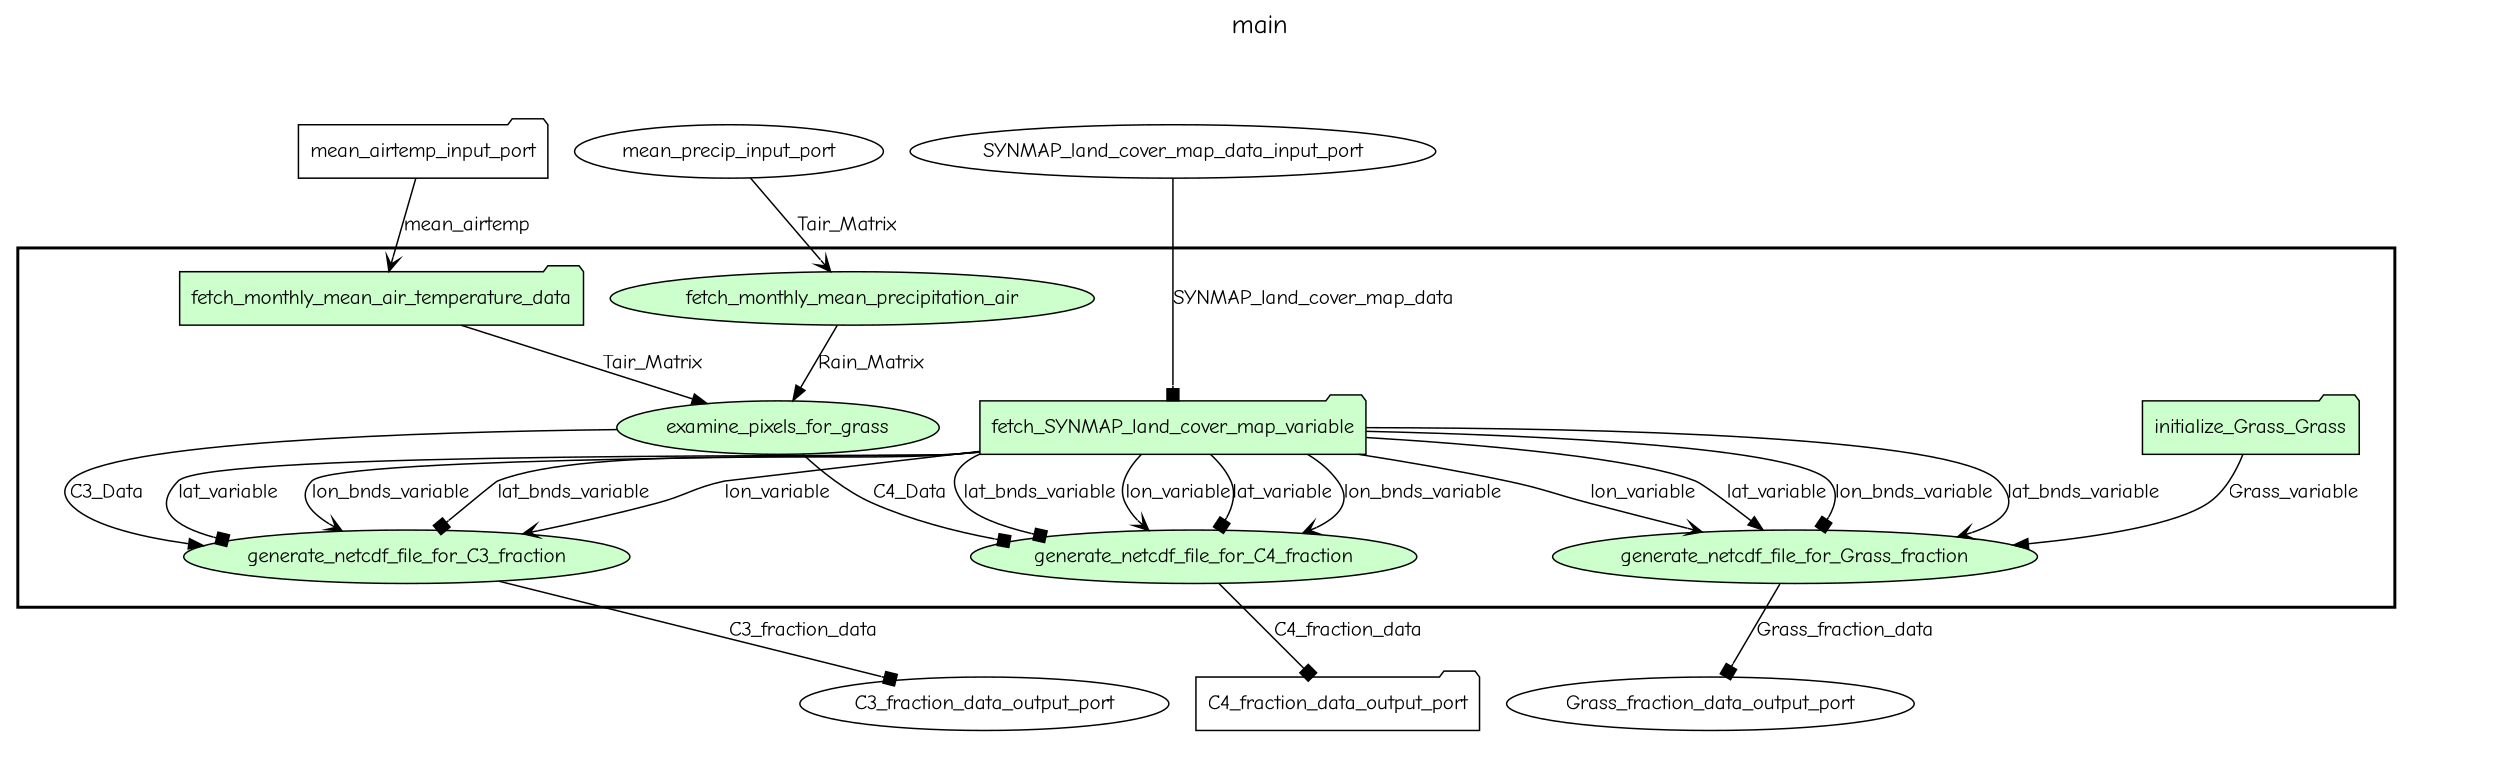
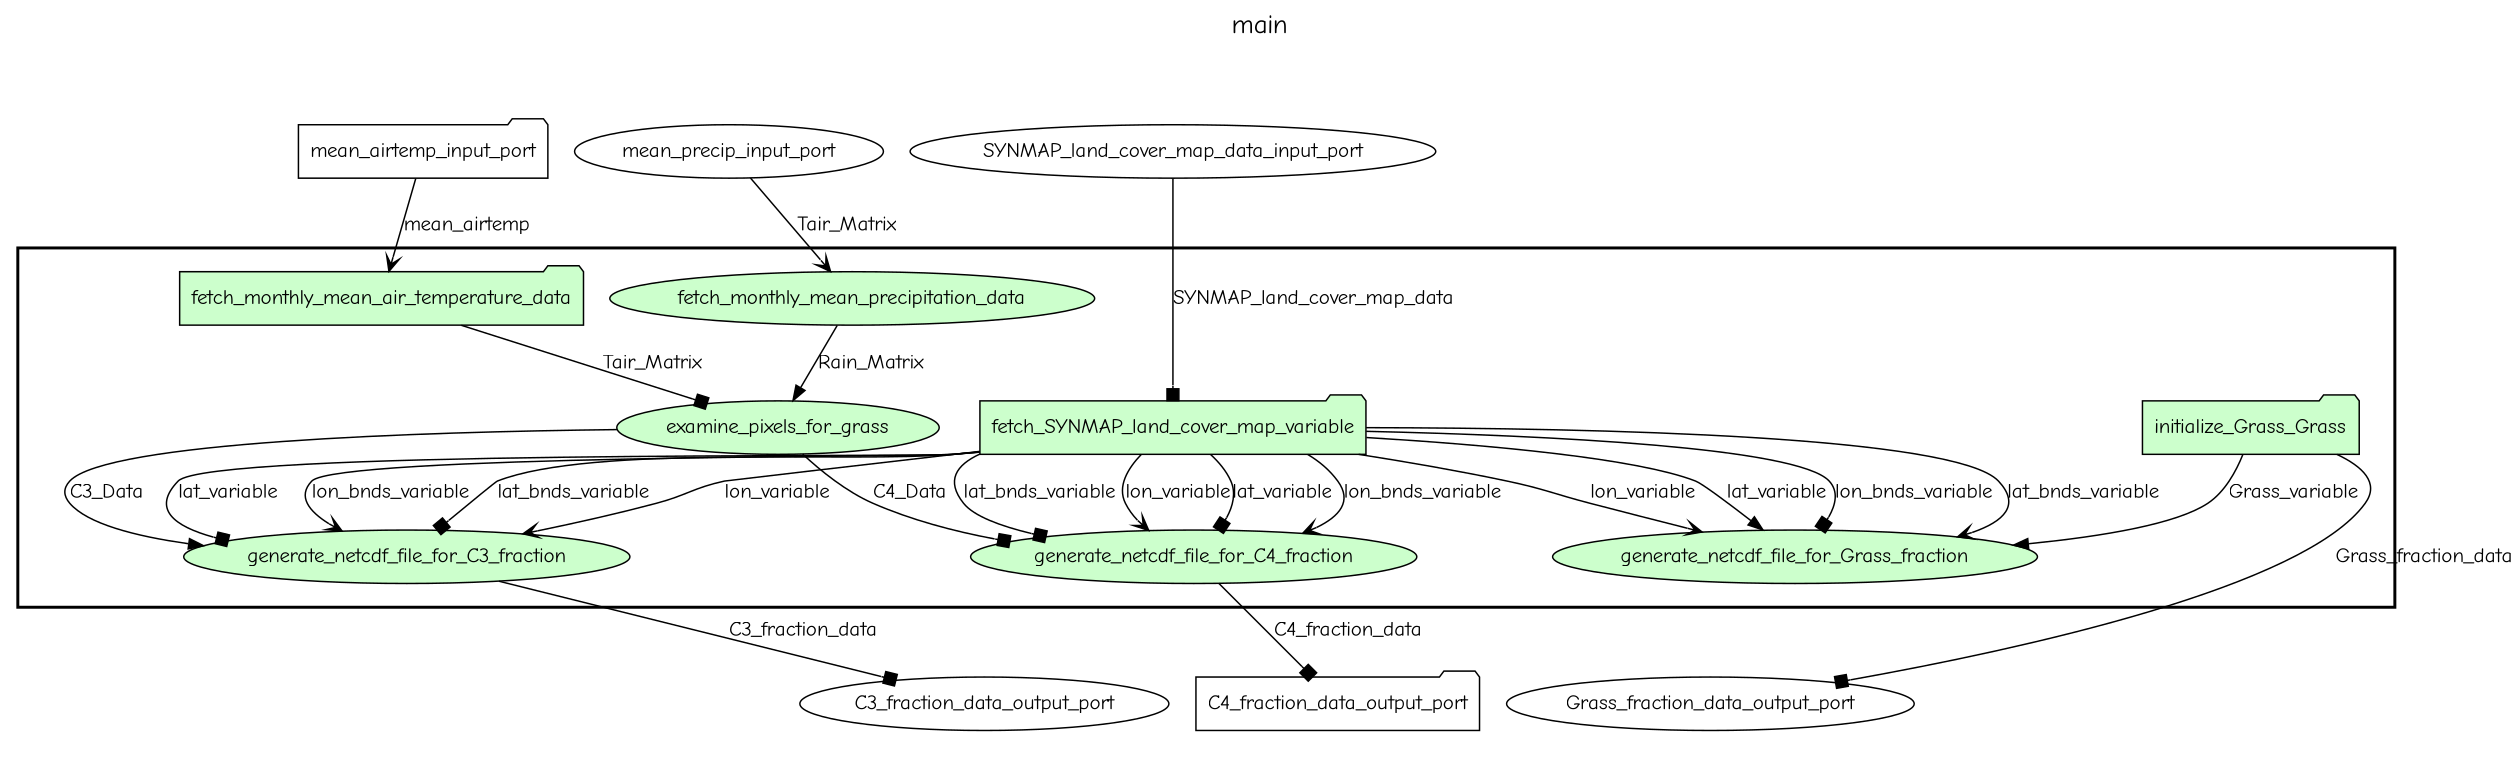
  digraph {
    fontname="Comic Neue"
    fontsize=18
    label=main
    labelloc=t
    rankdir=TB
    node [fillcolor="#CCFFCC" fontname="Comic Neue" peripheries=1 shape=ellipse style=filled]
    edge [arrowhead=box fontname="Comic Neue"]
    fetch_SYNMAP_land_cover_map_variable [shape=folder]
    generate_netcdf_file_for_C3_fraction
    generate_netcdf_file_for_C4_fraction
    generate_netcdf_file_for_Grass_fraction
    fetch_monthly_mean_air_temperature_data [shape=folder]
    examine_pixels_for_grass
-   fetch_monthly_mean_precipitation_data [label=fetch_monthly_mean_precipitation_air]
+   fetch_monthly_mean_precipitation_data
    n8 [label=initialize_Grass_Grass shape=folder]
    SYNMAP_land_cover_map_data_input_port [fillcolor="#FFFFFF" width=0.2]
    mean_airtemp_input_port [fillcolor="#FFFFFF" shape=folder width=0.2]
    mean_precip_input_port [fillcolor="#FFFFFF" width=0.2]
    C3_fraction_data_output_port [fillcolor="#FFFFFF" width=0.2]
    C4_fraction_data_output_port [fillcolor="#FFFFFF" shape=folder width=0.2]
    Grass_fraction_data_output_port [fillcolor="#FFFFFF" width=0.2]
    subgraph cluster_1 {
      color=black
      label=""
      penwidth=2
      subgraph cluster_2 {
        color=white
        label=""
        penwidth=2
        fetch_SYNMAP_land_cover_map_variable
        generate_netcdf_file_for_C3_fraction
        generate_netcdf_file_for_C4_fraction
        generate_netcdf_file_for_Grass_fraction
        fetch_monthly_mean_air_temperature_data
        examine_pixels_for_grass
        fetch_monthly_mean_precipitation_data
        n8
      }
    }
    subgraph cluster_3 {
      color=white
      label=""
      subgraph cluster_4 {
        color=white
        label=""
        SYNMAP_land_cover_map_data_input_port
        mean_airtemp_input_port
        mean_precip_input_port
      }
    }
    subgraph cluster_5 {
      color=white
      label=""
      subgraph cluster_6 {
        color=white
        label=""
        C3_fraction_data_output_port
        C4_fraction_data_output_port
        Grass_fraction_data_output_port
      }
    }
    fetch_SYNMAP_land_cover_map_variable -> generate_netcdf_file_for_C3_fraction [arrowhead=vee label=lon_variable]
    fetch_SYNMAP_land_cover_map_variable -> generate_netcdf_file_for_C3_fraction [label=lat_variable]
    fetch_SYNMAP_land_cover_map_variable -> generate_netcdf_file_for_C3_fraction [arrowhead=vee label=lon_bnds_variable]
    fetch_SYNMAP_land_cover_map_variable -> generate_netcdf_file_for_C3_fraction [label=lat_bnds_variable]
    fetch_SYNMAP_land_cover_map_variable -> generate_netcdf_file_for_C4_fraction [arrowhead=vee label=lon_variable]
    fetch_SYNMAP_land_cover_map_variable -> generate_netcdf_file_for_C4_fraction [label=lat_variable]
    fetch_SYNMAP_land_cover_map_variable -> generate_netcdf_file_for_C4_fraction [arrowhead=vee label=lon_bnds_variable]
    fetch_SYNMAP_land_cover_map_variable -> generate_netcdf_file_for_C4_fraction [label=lat_bnds_variable]
    fetch_SYNMAP_land_cover_map_variable -> generate_netcdf_file_for_Grass_fraction [arrowhead=vee label=lon_variable]
    fetch_SYNMAP_land_cover_map_variable -> generate_netcdf_file_for_Grass_fraction [arrowhead=normal label=lat_variable]
    fetch_SYNMAP_land_cover_map_variable -> generate_netcdf_file_for_Grass_fraction [label=lon_bnds_variable]
    fetch_SYNMAP_land_cover_map_variable -> generate_netcdf_file_for_Grass_fraction [arrowhead=vee label=lat_bnds_variable]
    generate_netcdf_file_for_C3_fraction -> C3_fraction_data_output_port [label=C3_fraction_data]
    generate_netcdf_file_for_C4_fraction -> C4_fraction_data_output_port [label=C4_fraction_data]
-   generate_netcdf_file_for_Grass_fraction -> Grass_fraction_data_output_port [label=Grass_fraction_data]
-   fetch_monthly_mean_air_temperature_data -> examine_pixels_for_grass [arrowhead=normal label=Tair_Matrix]
+   n8 -> Grass_fraction_data_output_port [label=Grass_fraction_data]
+   fetch_monthly_mean_air_temperature_data -> examine_pixels_for_grass [label=Tair_Matrix]
    examine_pixels_for_grass -> generate_netcdf_file_for_C3_fraction [arrowhead=normal label=C3_Data]
    examine_pixels_for_grass -> generate_netcdf_file_for_C4_fraction [label=C4_Data]
    fetch_monthly_mean_precipitation_data -> examine_pixels_for_grass [arrowhead=normal label=Rain_Matrix]
    n8 -> generate_netcdf_file_for_Grass_fraction [arrowhead=normal label=Grass_variable]
    SYNMAP_land_cover_map_data_input_port -> fetch_SYNMAP_land_cover_map_variable [label=SYNMAP_land_cover_map_data]
    mean_airtemp_input_port -> fetch_monthly_mean_air_temperature_data [arrowhead=vee label=mean_airtemp]
    mean_precip_input_port -> fetch_monthly_mean_precipitation_data [arrowhead=vee label=Tair_Matrix]
  }
